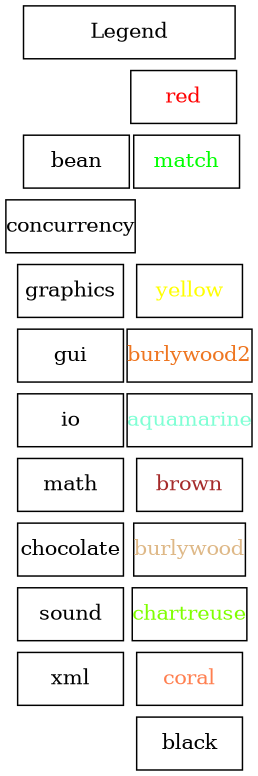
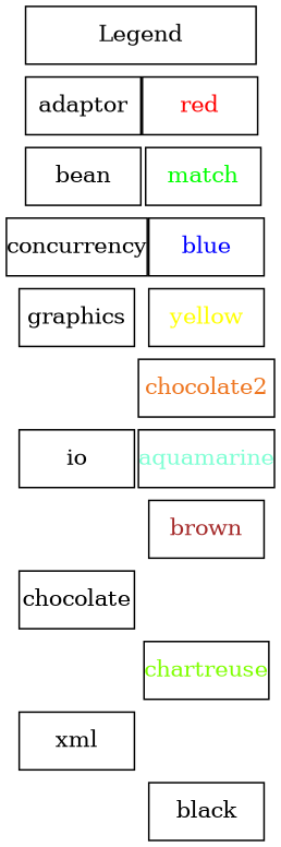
  digraph {
    mindist=0
    nodesep=0
    ranksep=0
    node [margin="0,0" shape=box]
    edge [style=invis]
    Legend [height=0.5 width=2]
+   adaptor [height=0.5 width=1]
    red [fontcolor=red height=0.5 width=1]
    bean [height=0.5 width=1]
    n5 [fontcolor=green height=0.5 label=match width=1]
    concurrency [height=0.5 width=1]
    graphics [height=0.5 width=1]
-   gui [height=0.5 width=1]
+   blue [fontcolor=blue height=0.5 width=1]
    yellow [fontcolor=yellow height=0.5 width=1]
    io [height=0.5 width=1]
-   chocolate2 [fontcolor=chocolate2 height=0.5 width=1 label=burlywood2]
-   math [height=0.5 width=1]
+   chocolate2 [fontcolor=chocolate2 height=0.5 width=1]
    aquamarine [fontcolor=aquamarine height=0.5 width=1]
    n15 [height=0.5 label=chocolate width=1]
    brown [fontcolor=brown height=0.5 width=1]
-   sound [height=0.5 width=1]
-   burlywood [fontcolor=burlywood height=0.5 width=1]
    xml [height=0.5 width=1]
    chartreuse [fontcolor=chartreuse height=0.5 width=1]
-   coral [fontcolor=coral height=0.5 width=1]
    black [fontcolor=black height=0.5 width=1]
+   Legend -> adaptor
    Legend -> red
+   adaptor -> red [constraint=false]
+   adaptor -> bean
    red -> n5
    bean -> n5 [constraint=false]
    bean -> concurrency
+   n5 -> blue
    concurrency -> graphics
-   graphics -> gui
+   concurrency -> blue [constraint=false]
    graphics -> yellow [constraint=false]
-   gui -> io
-   gui -> chocolate2 [constraint=false]
+   blue -> yellow
    yellow -> chocolate2
-   io -> math
    io -> aquamarine [constraint=false]
    chocolate2 -> aquamarine
-   math -> n15
-   math -> brown [constraint=false]
    aquamarine -> brown
-   n15 -> sound
-   n15 -> burlywood [constraint=false]
-   brown -> burlywood
-   sound -> xml
-   sound -> chartreuse [constraint=false]
-   burlywood -> chartreuse
-   xml -> coral [constraint=false]
-   chartreuse -> coral
-   coral -> black
  }
